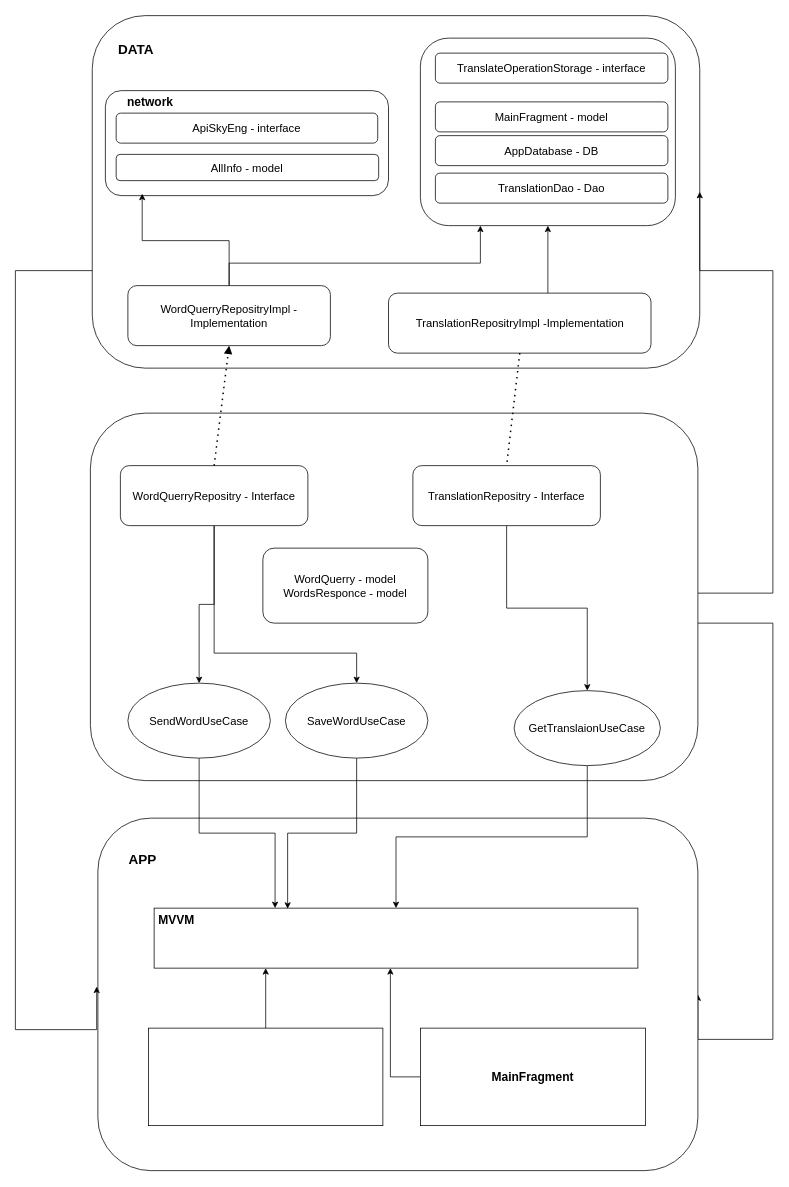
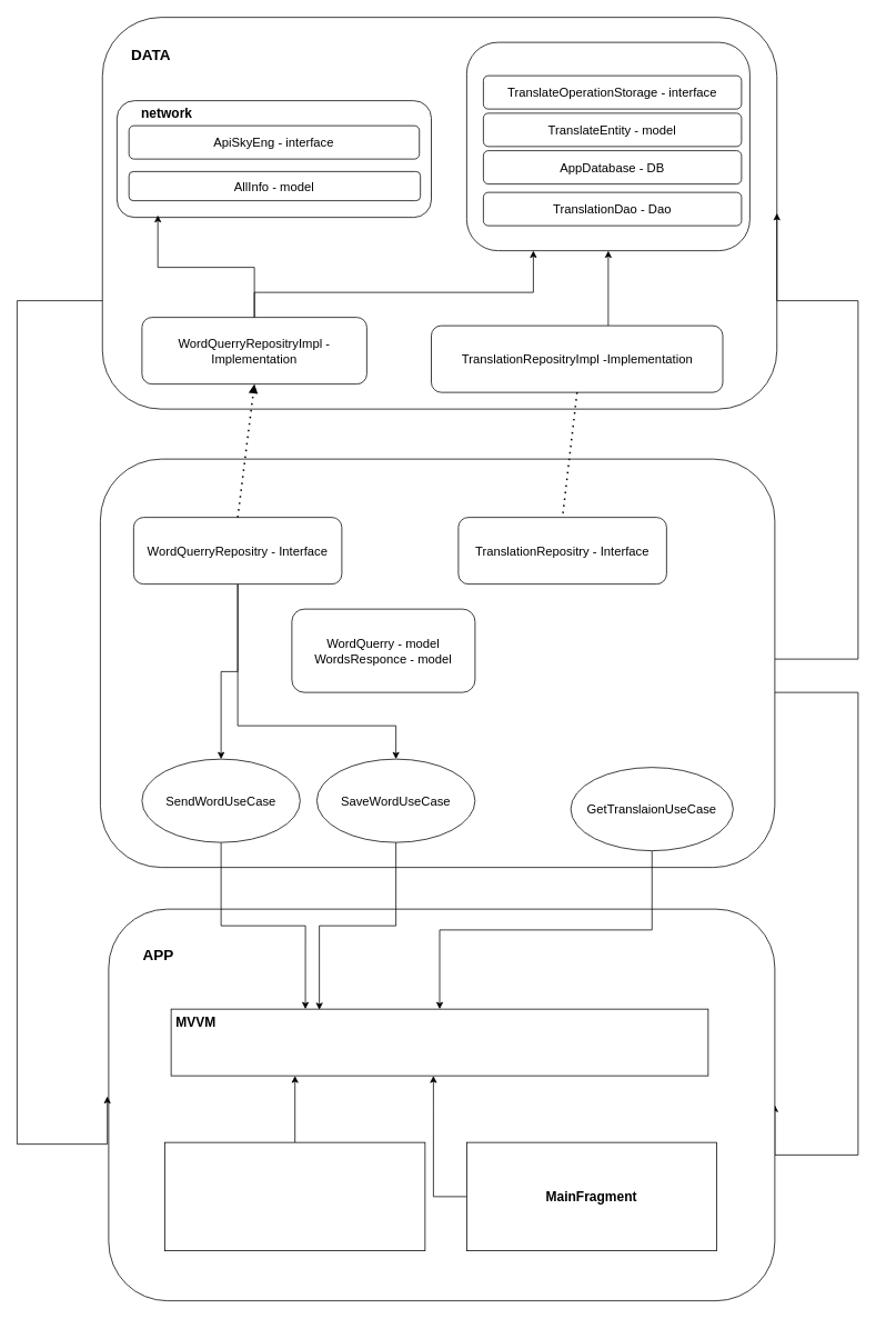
  <mxCell id="0" />
  <mxCell id="1" parent="0" />
  <mxCell id="2" value="" style="rounded=1;whiteSpace=wrap;html=1;" parent="1" vertex="1"><mxGeometry x="375" y="600" width="250" height="120" as="geometry" /></mxCell>
  <mxCell id="3" value="" style="rounded=1;whiteSpace=wrap;html=1;" parent="1" vertex="1"><mxGeometry x="122.5" y="20" width="810" height="470" as="geometry" /></mxCell>
  <mxCell id="4" value="&lt;b style=&quot;font-size: 18px;&quot;&gt;DATA&lt;/b&gt;" style="text;html=1;align=center;verticalAlign=middle;whiteSpace=wrap;rounded=0;fontSize=18;" parent="1" vertex="1"><mxGeometry x="151.25" y="50" width="60" height="30" as="geometry" /></mxCell>
  <mxCell id="5" style="edgeStyle=orthogonalEdgeStyle;rounded=0;orthogonalLoop=1;jettySize=auto;html=1;entryX=1;entryY=0.5;entryDx=0;entryDy=0;" parent="1" source="7" target="8" edge="1"><mxGeometry relative="1" as="geometry"><Array as="points"><mxPoint x="1030" y="830" /><mxPoint x="1030" y="1385" /></Array></mxGeometry></mxCell>
  <mxCell id="6" style="edgeStyle=orthogonalEdgeStyle;rounded=0;orthogonalLoop=1;jettySize=auto;html=1;entryX=1;entryY=0.5;entryDx=0;entryDy=0;" parent="1" source="7" target="3" edge="1"><mxGeometry relative="1" as="geometry"><Array as="points"><mxPoint x="1030" y="790" /><mxPoint x="1030" y="360" /></Array></mxGeometry></mxCell>
  <mxCell id="7" value="" style="rounded=1;whiteSpace=wrap;html=1;" parent="1" vertex="1"><mxGeometry x="120" y="550" width="810" height="490" as="geometry" /></mxCell>
  <mxCell id="8" value="" style="rounded=1;whiteSpace=wrap;html=1;" parent="1" vertex="1"><mxGeometry x="130" y="1090" width="800" height="470" as="geometry" /></mxCell>
  <mxCell id="9" value="&lt;b style=&quot;font-size: 18px;&quot;&gt;APP&lt;/b&gt;" style="text;html=1;align=center;verticalAlign=middle;whiteSpace=wrap;rounded=0;fontSize=18;" parent="1" vertex="1"><mxGeometry x="160" y="1130" width="60" height="30" as="geometry" /></mxCell>
  <mxCell id="10" value="" style="rounded=0;whiteSpace=wrap;html=1;" parent="1" vertex="1"><mxGeometry x="205" y="1210" width="645" height="80" as="geometry" /></mxCell>
  <mxCell id="11" value="&lt;b&gt;&lt;font style=&quot;font-size: 16px;&quot;&gt;MVVM&lt;/font&gt;&lt;/b&gt;" style="text;html=1;align=center;verticalAlign=middle;whiteSpace=wrap;rounded=0;" parent="1" vertex="1"><mxGeometry x="205" y="1210" width="60" height="30" as="geometry" /></mxCell>
  <mxCell id="12" style="edgeStyle=orthogonalEdgeStyle;rounded=0;orthogonalLoop=1;jettySize=auto;html=1;" parent="1" source="13" target="10" edge="1"><mxGeometry relative="1" as="geometry"><Array as="points"><mxPoint x="520" y="1330" /><mxPoint x="520" y="1330" /></Array></mxGeometry></mxCell>
  <mxCell id="13" value="" style="rounded=0;whiteSpace=wrap;html=1;" parent="1" vertex="1"><mxGeometry x="560" y="1370" width="300" height="130" as="geometry" /></mxCell>
  <mxCell id="14" value="&lt;b&gt;&lt;font style=&quot;font-size: 16px;&quot;&gt;MainFragment&lt;/font&gt;&lt;/b&gt;" style="text;html=1;align=center;verticalAlign=middle;whiteSpace=wrap;rounded=0;" parent="1" vertex="1"><mxGeometry x="680" y="1420" width="60" height="30" as="geometry" /></mxCell>
  <mxCell id="15" style="edgeStyle=orthogonalEdgeStyle;rounded=0;orthogonalLoop=1;jettySize=auto;html=1;entryX=0.25;entryY=0;entryDx=0;entryDy=0;" parent="1" source="16" target="10" edge="1"><mxGeometry relative="1" as="geometry" /></mxCell>
  <mxCell id="16" value="&lt;span style=&quot;font-size: 15px;&quot;&gt;SendWordUseCase&lt;/span&gt;" style="ellipse;whiteSpace=wrap;html=1;" parent="1" vertex="1"><mxGeometry x="170" y="910" width="190" height="100" as="geometry" /></mxCell>
  <mxCell id="17" style="edgeStyle=orthogonalEdgeStyle;rounded=0;orthogonalLoop=1;jettySize=auto;html=1;" parent="1" source="18" target="10" edge="1"><mxGeometry relative="1" as="geometry" /></mxCell>
  <mxCell id="18" value="&lt;span style=&quot;font-size: 15px;&quot;&gt;GetTranslaionUseCase&lt;/span&gt;" style="ellipse;whiteSpace=wrap;html=1;" parent="1" vertex="1"><mxGeometry x="685" y="920" width="195" height="100" as="geometry" /></mxCell>
  <mxCell id="19" style="edgeStyle=orthogonalEdgeStyle;rounded=0;orthogonalLoop=1;jettySize=auto;html=1;" edge="1" parent="1" source="20" target="26"><mxGeometry relative="1" as="geometry"><Array as="points"><mxPoint x="305" y="350" /><mxPoint x="640" y="350" /></Array></mxGeometry></mxCell>
  <mxCell id="20" value="&lt;span style=&quot;font-size: 15px;&quot;&gt;WordQuerry&lt;/span&gt;&lt;span style=&quot;background-color: initial; font-size: 15px;&quot;&gt;Repositry&lt;/span&gt;&lt;span style=&quot;font-size: 15px;&quot;&gt;Impl -Implementation&lt;/span&gt;" style="rounded=1;whiteSpace=wrap;html=1;" parent="1" vertex="1"><mxGeometry x="170" y="380" width="270" height="80" as="geometry" /></mxCell>
  <mxCell id="21" style="edgeStyle=orthogonalEdgeStyle;rounded=0;orthogonalLoop=1;jettySize=auto;html=1;" parent="1" source="23" target="16" edge="1"><mxGeometry relative="1" as="geometry" /></mxCell>
  <mxCell id="22" style="edgeStyle=orthogonalEdgeStyle;rounded=0;orthogonalLoop=1;jettySize=auto;html=1;" edge="1" parent="1" source="23" target="44"><mxGeometry relative="1" as="geometry"><Array as="points"><mxPoint x="285" y="870" /><mxPoint x="475" y="870" /></Array></mxGeometry></mxCell>
  <mxCell id="23" value="&lt;span style=&quot;font-size: 15px;&quot;&gt;WordQuerry&lt;/span&gt;&lt;span style=&quot;font-size: 15px; background-color: initial;&quot;&gt;Repositry - Interface&lt;/span&gt;" style="rounded=1;whiteSpace=wrap;html=1;" parent="1" vertex="1"><mxGeometry x="160" y="620" width="250" height="80" as="geometry" /></mxCell>
  <mxCell id="24" style="edgeStyle=orthogonalEdgeStyle;rounded=0;orthogonalLoop=1;jettySize=auto;html=1;entryX=-0.002;entryY=0.478;entryDx=0;entryDy=0;entryPerimeter=0;" parent="1" source="3" target="8" edge="1"><mxGeometry relative="1" as="geometry"><Array as="points"><mxPoint x="20" y="360" /><mxPoint x="20" y="1372" /></Array></mxGeometry></mxCell>
  <mxCell id="25" value="" style="endArrow=block;dashed=1;html=1;dashPattern=1 3;strokeWidth=2;rounded=0;exitX=0.5;exitY=0;exitDx=0;exitDy=0;entryX=0.5;entryY=1;entryDx=0;entryDy=0;" parent="1" source="23" target="20" edge="1"><mxGeometry width="50" height="50" relative="1" as="geometry"><mxPoint x="300" y="570" as="sourcePoint" /><mxPoint x="350" y="520" as="targetPoint" /></mxGeometry></mxCell>
  <mxCell id="26" value="" style="rounded=1;whiteSpace=wrap;html=1;" parent="1" vertex="1"><mxGeometry x="560" y="50" width="340" height="250" as="geometry" /></mxCell>
- <mxCell id="27" value="&lt;font style=&quot;font-size: 15px;&quot;&gt;TranslateOperationStorage - interface&lt;/font&gt;" style="rounded=1;whiteSpace=wrap;html=1;" parent="1" vertex="1"><mxGeometry x="580" y="70" width="310" height="40" as="geometry" /></mxCell>
- <mxCell id="28" value="&lt;font style=&quot;font-size: 15px;&quot;&gt;MainFragment - model&lt;/font&gt;" style="rounded=1;whiteSpace=wrap;html=1;" parent="1" vertex="1"><mxGeometry x="580" y="135" width="310" height="40" as="geometry" /></mxCell>
+ <mxCell id="27" value="&lt;font style=&quot;font-size: 15px;&quot;&gt;TranslateOperationStorage - interface&lt;/font&gt;" style="rounded=1;whiteSpace=wrap;html=1;" parent="1" vertex="1"><mxGeometry x="580" y="90" width="310" height="40" as="geometry" /></mxCell>
+ <mxCell id="28" value="&lt;font style=&quot;font-size: 15px;&quot;&gt;TranslateEntity - model&lt;/font&gt;" style="rounded=1;whiteSpace=wrap;html=1;" parent="1" vertex="1"><mxGeometry x="580" y="135" width="310" height="40" as="geometry" /></mxCell>
  <mxCell id="29" value="" style="rounded=1;whiteSpace=wrap;html=1;" parent="1" vertex="1"><mxGeometry x="140" y="120" width="377.5" height="140" as="geometry" /></mxCell>
  <mxCell id="30" value="&lt;b style=&quot;font-size: 16px;&quot;&gt;network&lt;/b&gt;" style="text;html=1;align=center;verticalAlign=middle;whiteSpace=wrap;rounded=0;fontSize=16;" parent="1" vertex="1"><mxGeometry x="170" y="120" width="60" height="30" as="geometry" /></mxCell>
  <mxCell id="31" value="&lt;font style=&quot;font-size: 15px;&quot;&gt;ApiSkyEng - interface&lt;/font&gt;" style="rounded=1;whiteSpace=wrap;html=1;" parent="1" vertex="1"><mxGeometry x="154.38" y="150" width="348.75" height="40" as="geometry" /></mxCell>
  <mxCell id="32" value="&lt;font style=&quot;font-size: 15px;&quot;&gt;AllInfo - model&lt;/font&gt;" style="rounded=1;whiteSpace=wrap;html=1;" parent="1" vertex="1"><mxGeometry x="154.38" y="205" width="350" height="35" as="geometry" /></mxCell>
  <mxCell id="33" style="edgeStyle=orthogonalEdgeStyle;rounded=0;orthogonalLoop=1;jettySize=auto;html=1;" parent="1" source="34" target="10" edge="1"><mxGeometry relative="1" as="geometry"><Array as="points"><mxPoint x="357" y="1430" /><mxPoint x="357" y="1430" /></Array></mxGeometry></mxCell>
  <mxCell id="34" value="" style="rounded=0;whiteSpace=wrap;html=1;" parent="1" vertex="1"><mxGeometry x="197.5" y="1370" width="312.5" height="130" as="geometry" /></mxCell>
  <mxCell id="35" value="&lt;span style=&quot;font-size: 15px;&quot;&gt;AppDatabase - DB&lt;/span&gt;" style="rounded=1;whiteSpace=wrap;html=1;" vertex="1" parent="1"><mxGeometry x="580" y="180" width="310" height="40" as="geometry" /></mxCell>
  <mxCell id="36" value="&lt;span style=&quot;font-size: 15px;&quot;&gt;TranslationDao - Dao&lt;/span&gt;" style="rounded=1;whiteSpace=wrap;html=1;" vertex="1" parent="1"><mxGeometry x="580" y="230" width="310" height="40" as="geometry" /></mxCell>
- <mxCell id="37" style="edgeStyle=orthogonalEdgeStyle;rounded=0;orthogonalLoop=1;jettySize=auto;html=1;" edge="1" parent="1" source="38" target="18"><mxGeometry relative="1" as="geometry" /></mxCell>
  <mxCell id="38" value="&lt;span style=&quot;font-size: 15px;&quot;&gt;TranslationRepositry - Interface&lt;/span&gt;" style="rounded=1;whiteSpace=wrap;html=1;" vertex="1" parent="1"><mxGeometry x="550" y="620" width="250" height="80" as="geometry" /></mxCell>
  <mxCell id="39" style="edgeStyle=orthogonalEdgeStyle;rounded=0;orthogonalLoop=1;jettySize=auto;html=1;entryX=0.5;entryY=1;entryDx=0;entryDy=0;" edge="1" parent="1" source="40" target="26"><mxGeometry relative="1" as="geometry"><Array as="points"><mxPoint x="730" y="370" /><mxPoint x="730" y="370" /></Array></mxGeometry></mxCell>
  <mxCell id="40" value="&lt;span style=&quot;font-size: 15px;&quot;&gt;TranslationRepositryImpl&lt;/span&gt;&lt;span style=&quot;font-size: 15px;&quot;&gt;&amp;nbsp;-Implementation&lt;/span&gt;" style="rounded=1;whiteSpace=wrap;html=1;" vertex="1" parent="1"><mxGeometry x="517.5" y="390" width="350" height="80" as="geometry" /></mxCell>
  <mxCell id="41" value="" style="endArrow=none;dashed=1;html=1;dashPattern=1 3;strokeWidth=2;rounded=0;entryX=0.5;entryY=0;entryDx=0;entryDy=0;exitX=0.5;exitY=1;exitDx=0;exitDy=0;" edge="1" parent="1" source="40" target="38"><mxGeometry width="50" height="50" relative="1" as="geometry"><mxPoint x="460" y="340" as="sourcePoint" /><mxPoint x="510" y="290" as="targetPoint" /></mxGeometry></mxCell>
  <mxCell id="42" style="edgeStyle=orthogonalEdgeStyle;rounded=0;orthogonalLoop=1;jettySize=auto;html=1;entryX=0.13;entryY=0.982;entryDx=0;entryDy=0;entryPerimeter=0;" edge="1" parent="1" source="20" target="29"><mxGeometry relative="1" as="geometry" /></mxCell>
  <mxCell id="43" value="&lt;font style=&quot;font-size: 15px;&quot;&gt;WordQuerry - model&lt;br&gt;WordsResponce - model&lt;/font&gt;" style="rounded=1;whiteSpace=wrap;html=1;" vertex="1" parent="1"><mxGeometry x="350" y="730" width="220" height="100" as="geometry" /></mxCell>
  <mxCell id="44" value="&lt;span style=&quot;font-size: 15px;&quot;&gt;SaveWordUseCase&lt;/span&gt;" style="ellipse;whiteSpace=wrap;html=1;" vertex="1" parent="1"><mxGeometry x="380" y="910" width="190" height="100" as="geometry" /></mxCell>
  <mxCell id="45" style="edgeStyle=orthogonalEdgeStyle;rounded=0;orthogonalLoop=1;jettySize=auto;html=1;entryX=0.276;entryY=0.01;entryDx=0;entryDy=0;entryPerimeter=0;" edge="1" parent="1" source="44" target="10"><mxGeometry relative="1" as="geometry" /></mxCell>
